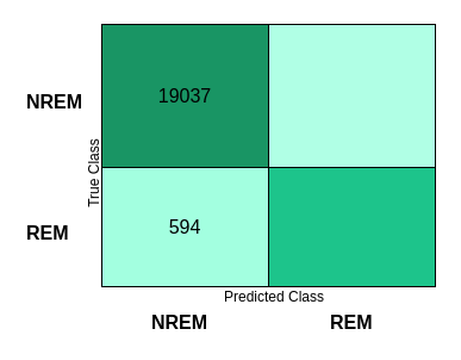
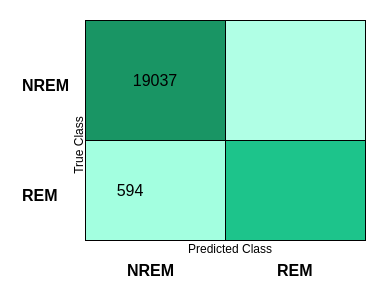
  <mxCell id="0" />
  <mxCell id="1" parent="0" />
  <mxCell id="2" value="" style="rounded=0;whiteSpace=wrap;html=1;fillColor=#199564;" vertex="1" parent="1"><mxGeometry x="85" y="20" width="140" height="120" as="geometry" /></mxCell>
  <mxCell id="3" value="&lt;font style=&quot;font-size: 16px;&quot;&gt;19037&lt;/font&gt;" style="text;html=1;strokeColor=none;fillColor=none;align=center;verticalAlign=middle;whiteSpace=wrap;rounded=0;" vertex="1" parent="1"><mxGeometry x="125" y="65" width="60" height="30" as="geometry" /></mxCell>
  <mxCell id="4" value="" style="rounded=0;whiteSpace=wrap;html=1;fillColor=#B0FFE5;" vertex="1" parent="1"><mxGeometry x="225" y="20" width="140" height="120" as="geometry" /></mxCell>
  <mxCell id="5" value="" style="rounded=0;whiteSpace=wrap;html=1;fillColor=#A3FFE0;" vertex="1" parent="1"><mxGeometry x="85" y="140" width="140" height="100" as="geometry" /></mxCell>
- <mxCell id="6" value="&lt;font style=&quot;font-size: 16px;&quot;&gt;594&lt;/font&gt;" style="text;html=1;strokeColor=none;fillColor=none;align=center;verticalAlign=middle;whiteSpace=wrap;rounded=0;" vertex="1" parent="1"><mxGeometry x="125" y="175" width="60" height="30" as="geometry" /></mxCell>
+ <mxCell id="6" value="&lt;font style=&quot;font-size: 16px;&quot;&gt;594&lt;/font&gt;" style="text;html=1;strokeColor=none;fillColor=none;align=center;verticalAlign=middle;whiteSpace=wrap;rounded=0;" vertex="1" parent="1"><mxGeometry x="100" y="175" width="60" height="30" as="geometry" /></mxCell>
  <mxCell id="7" value="" style="rounded=0;whiteSpace=wrap;html=1;fillColor=#1DC48B;" vertex="1" parent="1"><mxGeometry x="225" y="140" width="140" height="100" as="geometry" /></mxCell>
  <mxCell id="8" value="&lt;div style=&quot;text-align: center;&quot;&gt;&lt;span style=&quot;background-color: initial;&quot;&gt;&lt;font style=&quot;font-size: 16px;&quot;&gt;&lt;b style=&quot;&quot;&gt;NREM&lt;/b&gt;&lt;/font&gt;&lt;/span&gt;&lt;/div&gt;" style="text;whiteSpace=wrap;html=1;fontSize=20;" vertex="1" parent="1"><mxGeometry x="20" y="65" width="60" height="30" as="geometry" /></mxCell>
  <mxCell id="9" value="&lt;div style=&quot;text-align: center;&quot;&gt;&lt;span style=&quot;background-color: initial;&quot;&gt;&lt;font style=&quot;font-size: 16px;&quot;&gt;&lt;b&gt;REM&lt;/b&gt;&lt;/font&gt;&lt;/span&gt;&lt;/div&gt;" style="text;whiteSpace=wrap;html=1;fontSize=20;" vertex="1" parent="1"><mxGeometry x="20" y="175" width="50" height="35" as="geometry" /></mxCell>
  <mxCell id="10" value="&lt;div style=&quot;text-align: center;&quot;&gt;&lt;span style=&quot;background-color: initial;&quot;&gt;&lt;font style=&quot;font-size: 16px;&quot;&gt;&lt;b&gt;NREM&lt;/b&gt;&lt;/font&gt;&lt;/span&gt;&lt;/div&gt;" style="text;whiteSpace=wrap;html=1;fontSize=20;" vertex="1" parent="1"><mxGeometry x="125" y="250" width="60" height="30" as="geometry" /></mxCell>
  <mxCell id="11" value="&lt;div style=&quot;text-align: center;&quot;&gt;&lt;span style=&quot;background-color: initial;&quot;&gt;&lt;font style=&quot;font-size: 16px;&quot;&gt;&lt;b&gt;REM&lt;/b&gt;&lt;/font&gt;&lt;/span&gt;&lt;/div&gt;" style="text;whiteSpace=wrap;html=1;fontSize=20;" vertex="1" parent="1"><mxGeometry x="275" y="250" width="50" height="30" as="geometry" /></mxCell>
  <mxCell id="12" value="&lt;font style=&quot;font-size: 12px;&quot;&gt;True Class&lt;/font&gt;" style="text;html=1;strokeColor=none;fillColor=none;align=center;verticalAlign=middle;whiteSpace=wrap;rounded=0;fontSize=20;rotation=-90;" vertex="1" parent="1"><mxGeometry x="25" y="130" width="100" height="30" as="geometry" /></mxCell>
  <mxCell id="13" value="&lt;font style=&quot;font-size: 12px;&quot;&gt;Predicted Class&lt;/font&gt;" style="text;html=1;strokeColor=none;fillColor=none;align=center;verticalAlign=middle;whiteSpace=wrap;rounded=0;fontSize=20;rotation=0;" vertex="1" parent="1"><mxGeometry x="175" y="230" width="110" height="30" as="geometry" /></mxCell>
